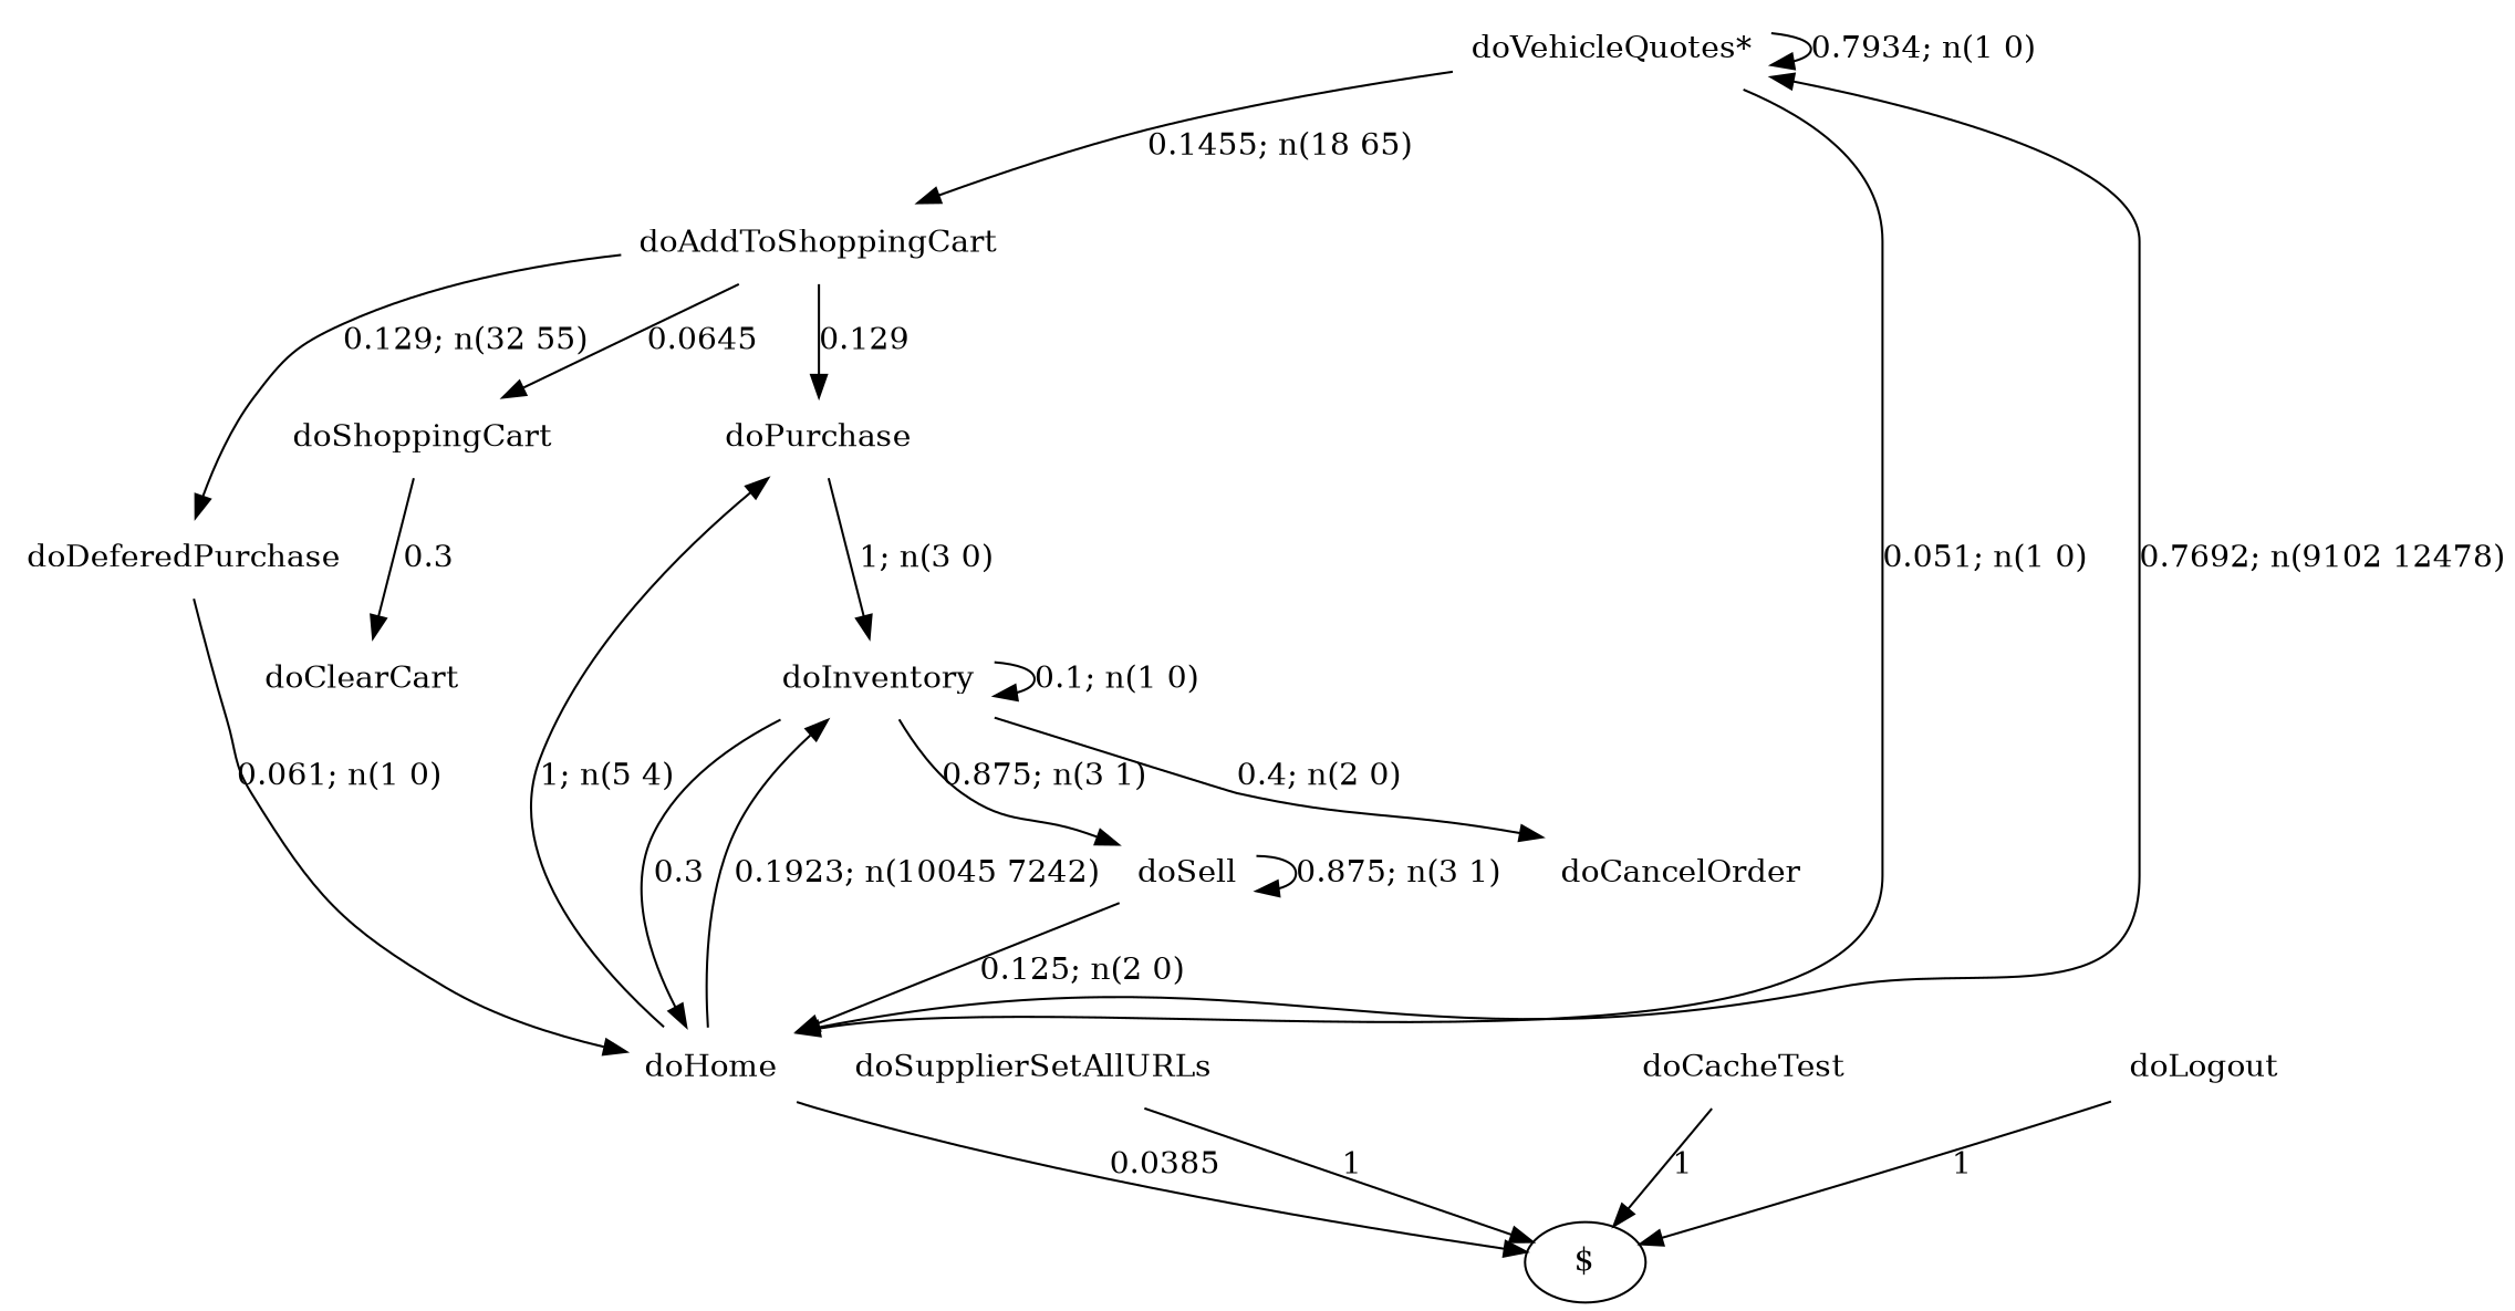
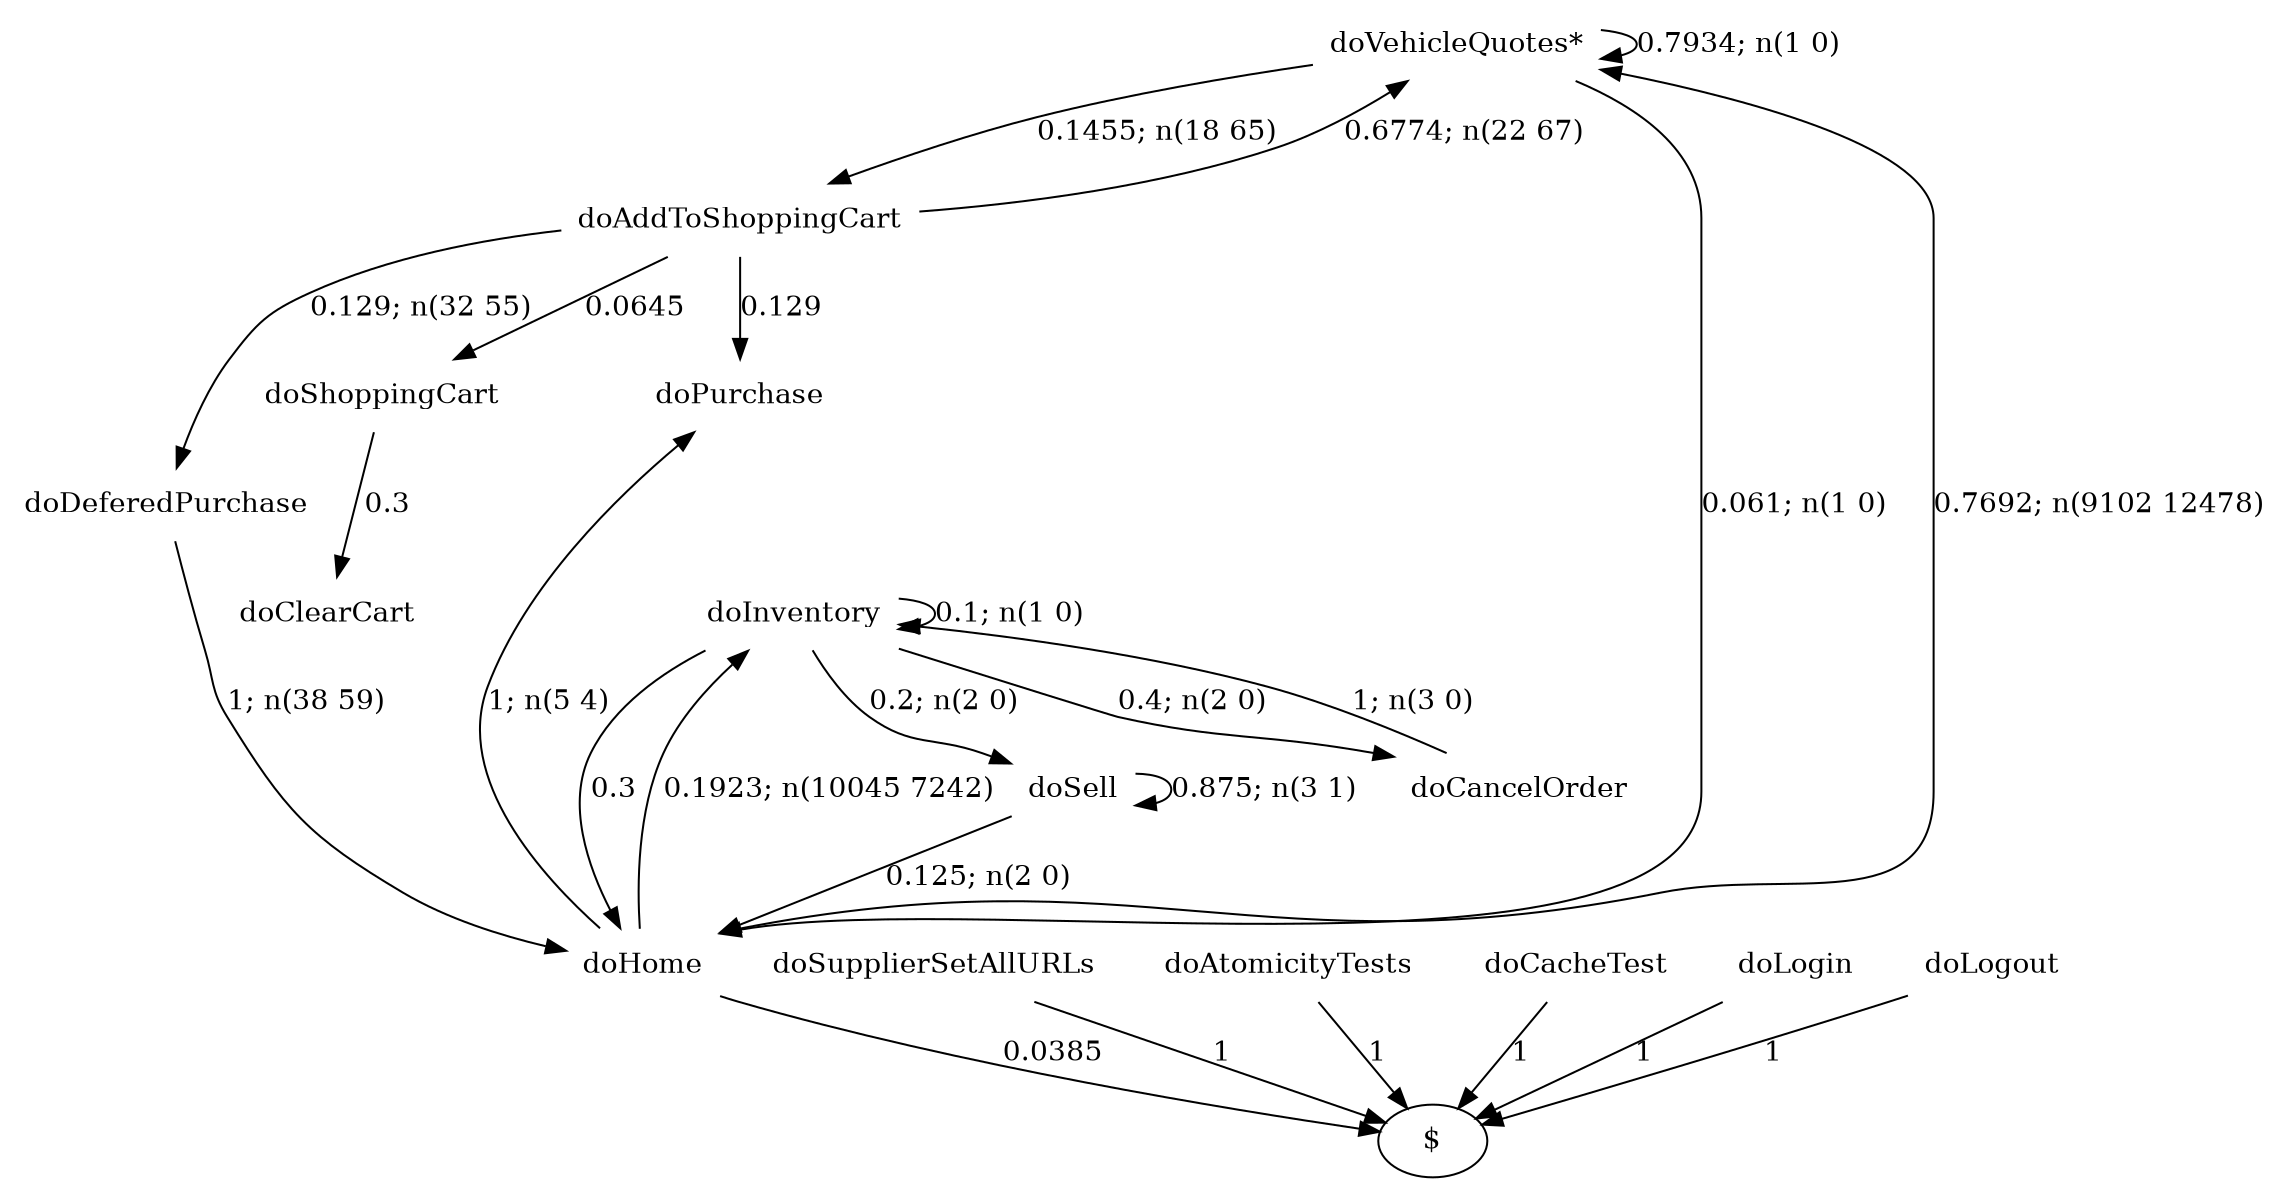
  digraph {
    node [shape=none]
    edge [style=solid]
    n1 [label="doVehicleQuotes*"]
    n2 [label=doAddToShoppingCart]
    n3 [label=doHome]
    n4 [label=doDeferedPurchase]
    n5 [label=doShoppingCart]
    n6 [label=doPurchase]
    "$" [shape=""]
    n8 [label=doInventory]
    n9 [label=doSupplierSetAllURLs]
+   n10 [label=doAtomicityTests]
    n11 [label=doCacheTest]
+   n12 [label=doLogin]
    n13 [label=doClearCart]
    n14 [label=doSell]
    n15 [label=doCancelOrder]
    n16 [label=doLogout]
    n1 -> n1 [label="0.7934; n(1 0)"]
    n1 -> n2 [label="0.1455; n(18 65)"]
-   n1 -> n3 [label="0.051; n(1 0)"]
+   n1 -> n3 [label="0.061; n(1 0)"]
+   n2 -> n1 [label="0.6774; n(22 67)"]
    n2 -> n4 [label="0.129; n(32 55)"]
    n2 -> n5 [label=0.0645]
    n2 -> n6 [label=0.129]
    n3 -> n1 [label="0.7692; n(9102 12478)"]
    n3 -> n6 [label="1; n(5 4)"]
    n3 -> "$" [label=0.0385]
    n3 -> n8 [label="0.1923; n(10045 7242)"]
-   n4 -> n3 [label="0.061; n(1 0)"]
+   n4 -> n3 [label="1; n(38 59)"]
    n5 -> n13 [label=0.3]
    n8 -> n3 [label=0.3]
    n8 -> n8 [label="0.1; n(1 0)"]
-   n8 -> n14 [label="0.875; n(3 1)"]
+   n8 -> n14 [label="0.2; n(2 0)"]
    n8 -> n15 [label="0.4; n(2 0)"]
    n9 -> "$" [label=1]
+   n10 -> "$" [label=1]
    n11 -> "$" [label=1]
+   n12 -> "$" [label=1]
    n14 -> n3 [label="0.125; n(2 0)"]
    n14 -> n14 [label="0.875; n(3 1)"]
-   n6 -> n8 [label="1; n(3 0)"]
+   n15 -> n8 [label="1; n(3 0)"]
    n16 -> "$" [label=1]
  }
